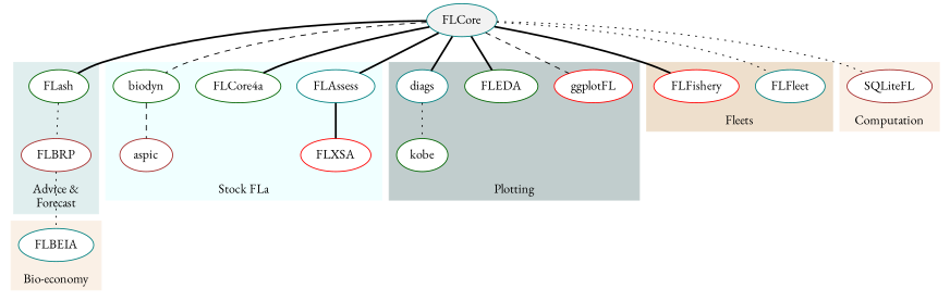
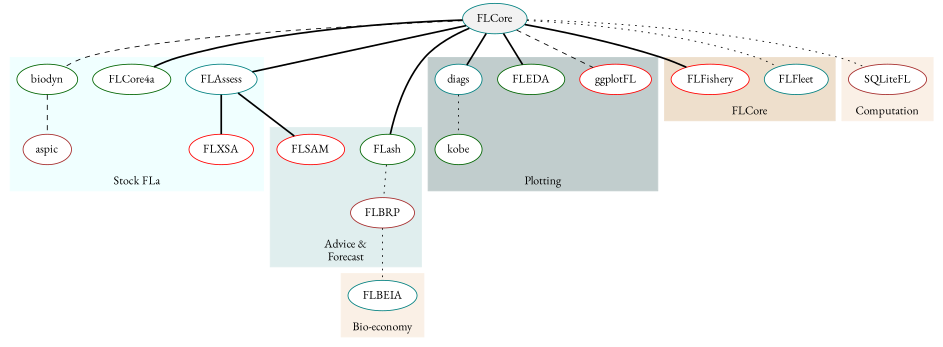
  graph {
    color=azure1
    fillcolor=azure1
    fontname="EB Garamond"
    labelloc=b
    style=filled
    node [color=darkgreen fillcolor=white fontname="EB Garamond" style=filled]
    edge [fontname="EB Garamond" style=bold]
+   FLSAM [color=red]
    FLash
    FLBRP [color=brown]
    FLAssess [color=teal]
    FLXSA [color=red]
    n6 [label=FLCore4a]
    biodyn
    aspic [color=brown]
    ggplotFL [color=red]
    FLEDA
    diags [color=teal]
    kobe
    FLFleet [color=teal]
    FLFishery [color=red]
    SQLiteFL [color=brown]
    FLBEIA [color=teal]
    FLCore [color=teal fillcolor=gray95]
    subgraph cluster_1 {
      color=azure2
      fillcolor=azure2
      label="Advice &\nForecast"
+     FLSAM
      FLash
      FLBRP
    }
    subgraph cluster_2 {
      label="Stock FLa"
      FLAssess
      FLXSA
      n6
      biodyn
      aspic
    }
    subgraph cluster_3 {
      color=azure3
      fillcolor=azure3
      label=Plotting
      ggplotFL
      FLEDA
      diags
      kobe
    }
    subgraph cluster_4 {
      color=antiquewhite2
      fillcolor=antiquewhite2
-     label=Fleets
+     label=FLCore
      FLFleet
      FLFishery
    }
    subgraph cluster_5 {
      color=linen
      fillcolor=linen
      label=Computation
      SQLiteFL
    }
    subgraph cluster_6 {
      color=linen
      fillcolor=linen
      label="Bio-economy"
      FLBEIA
    }
    FLash -- FLBRP [style=dotted]
    FLBRP -- FLBEIA [style=dotted]
+   FLAssess -- FLSAM
    FLAssess -- FLXSA
    biodyn -- aspic [style=dashed]
    diags -- kobe [style=dotted]
    FLCore -- FLash
    FLCore -- FLAssess
    FLCore -- n6
    FLCore -- biodyn [style=dashed]
    FLCore -- ggplotFL [style=dashed]
    FLCore -- FLEDA
    FLCore -- diags
    FLCore -- FLFleet [style=dotted]
    FLCore -- FLFishery
    FLCore -- SQLiteFL [style=dotted]
  }
